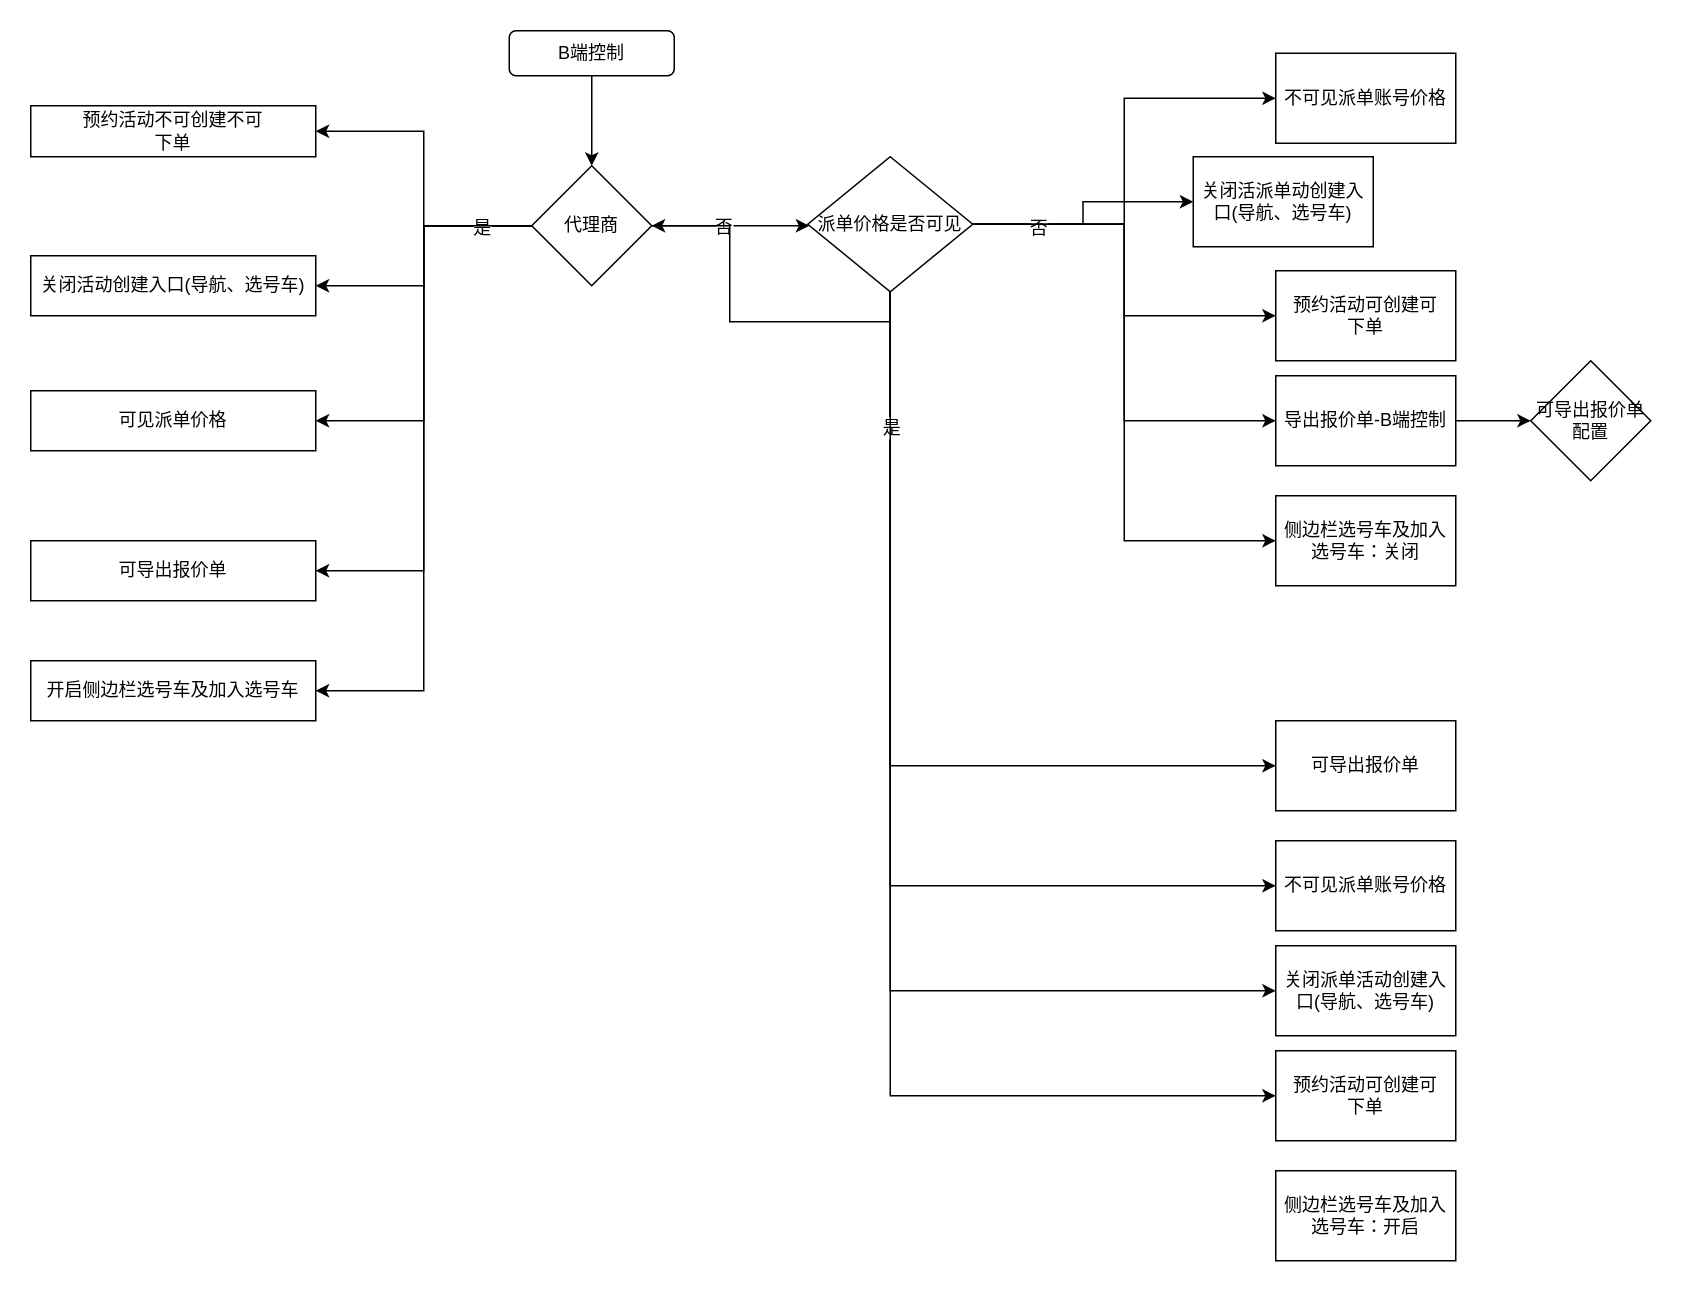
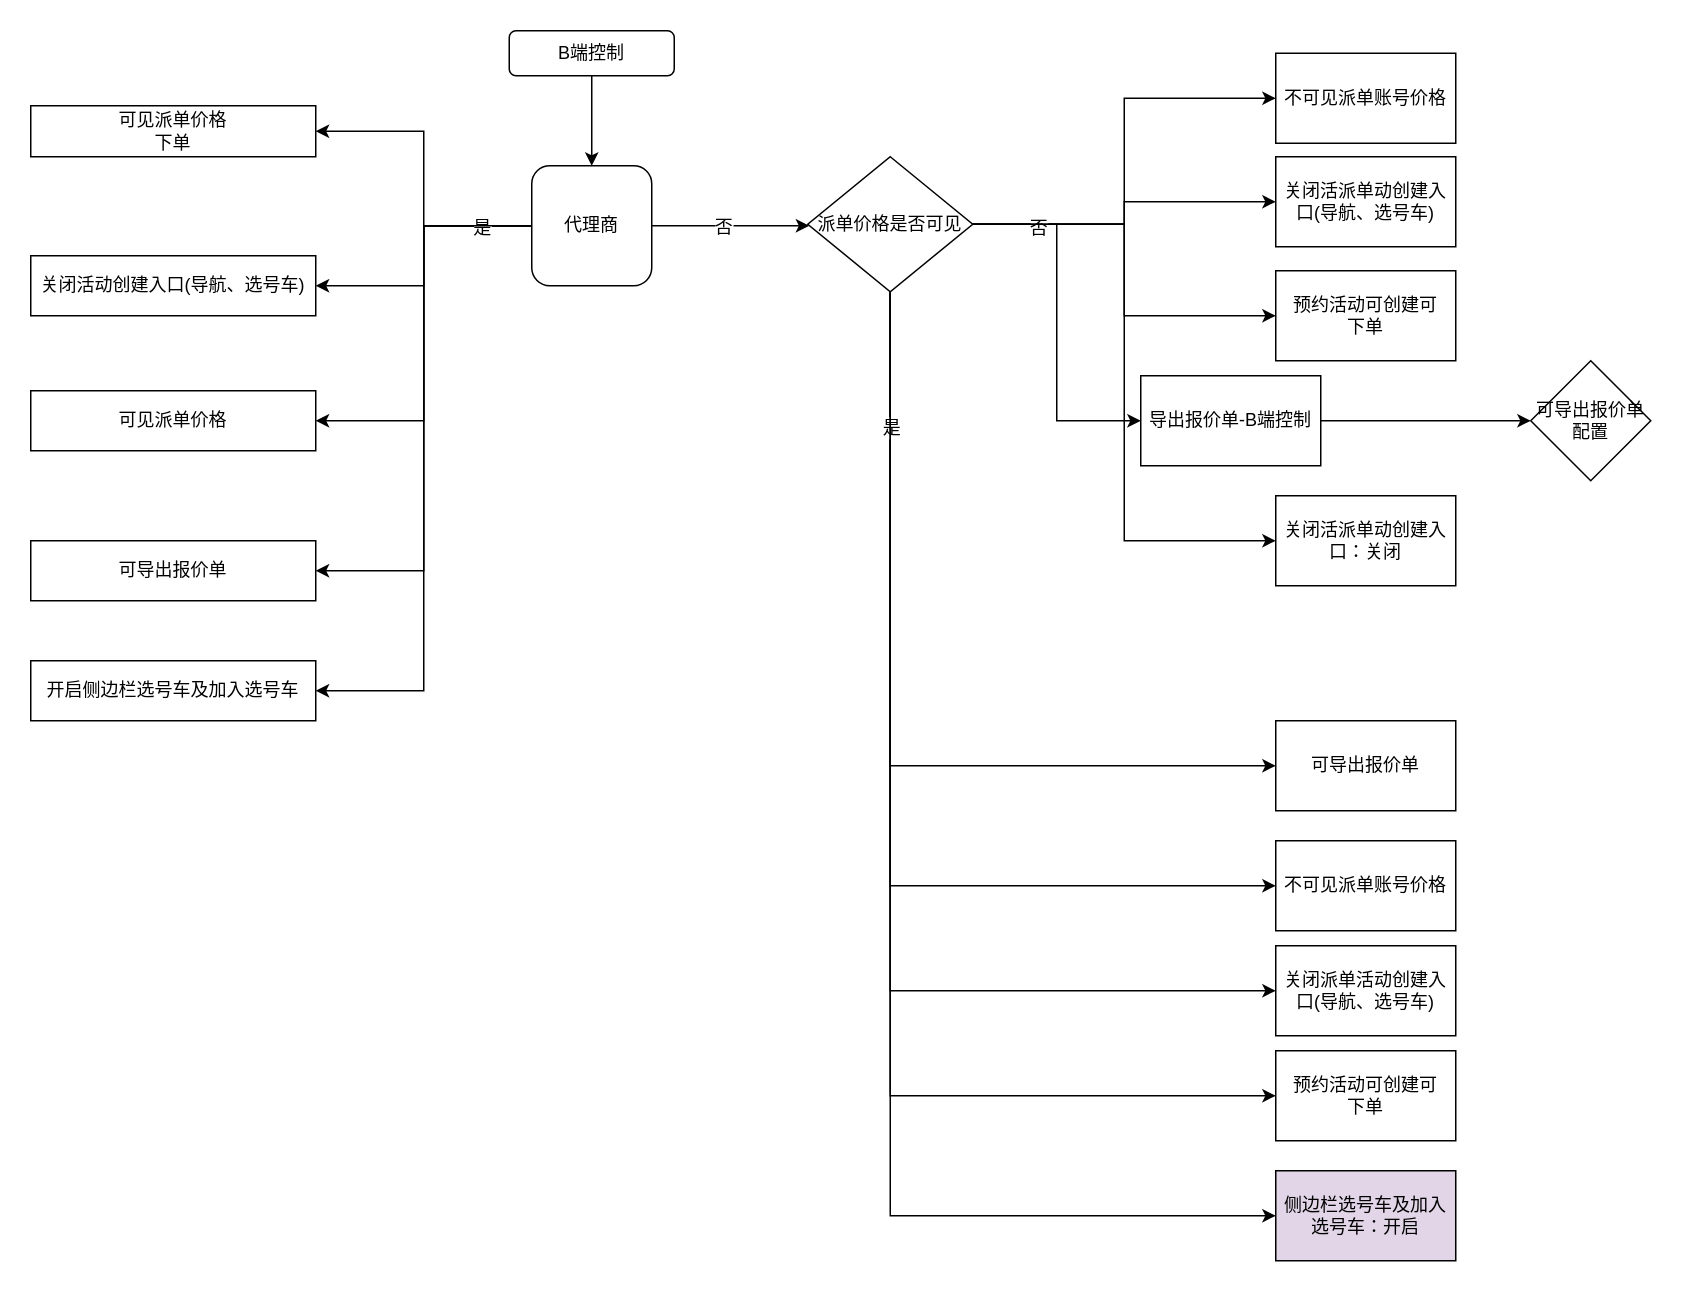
  <mxCell id="0" />
  <mxCell id="1" parent="0" />
  <mxCell id="2" style="edgeStyle=orthogonalEdgeStyle;rounded=0;orthogonalLoop=1;jettySize=auto;html=1;exitX=0.5;exitY=1;exitDx=0;exitDy=0;entryX=0.5;entryY=0;entryDx=0;entryDy=0;" parent="1" source="3" target="12" edge="1"><mxGeometry relative="1" as="geometry" /></mxCell>
  <mxCell id="3" value="B端控制" style="rounded=1;whiteSpace=wrap;html=1;" parent="1" vertex="1"><mxGeometry x="339" y="20" width="110" height="30" as="geometry" /></mxCell>
  <mxCell id="4" style="edgeStyle=orthogonalEdgeStyle;rounded=0;orthogonalLoop=1;jettySize=auto;html=1;exitX=1;exitY=0.5;exitDx=0;exitDy=0;entryX=0;entryY=0.5;entryDx=0;entryDy=0;" parent="1" source="12" edge="1"><mxGeometry relative="1" as="geometry"><mxPoint x="539" y="150" as="targetPoint" /></mxGeometry></mxCell>
  <mxCell id="5" value="否" style="text;html=1;resizable=0;points=[];align=center;verticalAlign=middle;labelBackgroundColor=#ffffff;" parent="4" vertex="1" connectable="0"><mxGeometry x="-0.105" relative="1" as="geometry"><mxPoint as="offset" /></mxGeometry></mxCell>
  <mxCell id="6" style="edgeStyle=orthogonalEdgeStyle;rounded=0;orthogonalLoop=1;jettySize=auto;html=1;exitX=0;exitY=0.5;exitDx=0;exitDy=0;entryX=1;entryY=0.5;entryDx=0;entryDy=0;" parent="1" source="12" target="13" edge="1"><mxGeometry relative="1" as="geometry" /></mxCell>
  <mxCell id="7" style="edgeStyle=orthogonalEdgeStyle;rounded=0;orthogonalLoop=1;jettySize=auto;html=1;exitX=0;exitY=0.5;exitDx=0;exitDy=0;entryX=1;entryY=0.5;entryDx=0;entryDy=0;" parent="1" source="12" target="27" edge="1"><mxGeometry relative="1" as="geometry" /></mxCell>
  <mxCell id="8" style="edgeStyle=orthogonalEdgeStyle;rounded=0;orthogonalLoop=1;jettySize=auto;html=1;exitX=0;exitY=0.5;exitDx=0;exitDy=0;entryX=1;entryY=0.5;entryDx=0;entryDy=0;" parent="1" source="12" target="28" edge="1"><mxGeometry relative="1" as="geometry" /></mxCell>
  <mxCell id="9" style="edgeStyle=orthogonalEdgeStyle;rounded=0;orthogonalLoop=1;jettySize=auto;html=1;exitX=0;exitY=0.5;exitDx=0;exitDy=0;entryX=1;entryY=0.5;entryDx=0;entryDy=0;" parent="1" source="12" target="29" edge="1"><mxGeometry relative="1" as="geometry" /></mxCell>
  <mxCell id="10" value="是" style="text;html=1;resizable=0;points=[];align=center;verticalAlign=middle;labelBackgroundColor=#ffffff;" parent="9" vertex="1" connectable="0"><mxGeometry x="-0.82" y="1" relative="1" as="geometry"><mxPoint as="offset" /></mxGeometry></mxCell>
  <mxCell id="11" style="edgeStyle=orthogonalEdgeStyle;rounded=0;orthogonalLoop=1;jettySize=auto;html=1;exitX=0;exitY=0.5;exitDx=0;exitDy=0;entryX=1;entryY=0.5;entryDx=0;entryDy=0;" parent="1" source="12" target="36" edge="1"><mxGeometry relative="1" as="geometry" /></mxCell>
- <mxCell id="12" value="代理商" style="rhombus;whiteSpace=wrap;html=1;" parent="1" vertex="1"><mxGeometry x="354" y="110" width="80" height="80" as="geometry" /></mxCell>
- <mxCell id="13" value="预约活动不可创建不可&lt;br&gt;下单" style="rounded=0;whiteSpace=wrap;html=1;" parent="1" vertex="1"><mxGeometry x="20" y="70" width="190" height="34" as="geometry" /></mxCell>
+ <mxCell id="12" value="代理商" style="whiteSpace=wrap;html=1;rounded=1;" parent="1" vertex="1"><mxGeometry x="354" y="110" width="80" height="80" as="geometry" /></mxCell>
+ <mxCell id="13" value="可见派单价格&lt;br&gt;下单" style="rounded=0;whiteSpace=wrap;html=1;" parent="1" vertex="1"><mxGeometry x="20" y="70" width="190" height="34" as="geometry" /></mxCell>
  <mxCell id="14" value="" style="edgeStyle=orthogonalEdgeStyle;rounded=0;orthogonalLoop=1;jettySize=auto;html=1;exitX=0.5;exitY=1;exitDx=0;exitDy=0;entryX=0;entryY=0.5;entryDx=0;entryDy=0;" parent="1" source="26" target="35" edge="1"><mxGeometry relative="1" as="geometry"><mxPoint x="593" y="370" as="targetPoint" /></mxGeometry></mxCell>
  <mxCell id="15" value="" style="edgeStyle=orthogonalEdgeStyle;rounded=0;orthogonalLoop=1;jettySize=auto;html=1;exitX=1;exitY=0.5;exitDx=0;exitDy=0;entryX=0;entryY=0.5;entryDx=0;entryDy=0;" parent="1" source="26" target="30" edge="1"><mxGeometry relative="1" as="geometry" /></mxCell>
  <mxCell id="16" style="edgeStyle=orthogonalEdgeStyle;rounded=0;orthogonalLoop=1;jettySize=auto;html=1;exitX=1;exitY=0.5;exitDx=0;exitDy=0;entryX=0;entryY=0.5;entryDx=0;entryDy=0;" parent="1" source="26" target="31" edge="1"><mxGeometry relative="1" as="geometry" /></mxCell>
  <mxCell id="17" style="edgeStyle=orthogonalEdgeStyle;rounded=0;orthogonalLoop=1;jettySize=auto;html=1;exitX=1;exitY=0.5;exitDx=0;exitDy=0;entryX=0;entryY=0.5;entryDx=0;entryDy=0;" parent="1" source="26" target="32" edge="1"><mxGeometry relative="1" as="geometry" /></mxCell>
  <mxCell id="18" value="否" style="text;html=1;resizable=0;points=[];align=center;verticalAlign=middle;labelBackgroundColor=#ffffff;" parent="17" vertex="1" connectable="0"><mxGeometry x="-0.67" y="-2" relative="1" as="geometry"><mxPoint as="offset" /></mxGeometry></mxCell>
  <mxCell id="19" style="edgeStyle=orthogonalEdgeStyle;rounded=0;orthogonalLoop=1;jettySize=auto;html=1;exitX=0.5;exitY=1;exitDx=0;exitDy=0;entryX=0;entryY=0.5;entryDx=0;entryDy=0;" parent="1" source="26" target="33" edge="1"><mxGeometry relative="1" as="geometry" /></mxCell>
  <mxCell id="20" style="edgeStyle=orthogonalEdgeStyle;rounded=0;orthogonalLoop=1;jettySize=auto;html=1;exitX=0.5;exitY=1;exitDx=0;exitDy=0;entryX=0;entryY=0.5;entryDx=0;entryDy=0;" parent="1" source="26" target="34" edge="1"><mxGeometry relative="1" as="geometry" /></mxCell>
  <mxCell id="21" value="是" style="text;html=1;resizable=0;points=[];align=center;verticalAlign=middle;labelBackgroundColor=#ffffff;" parent="20" vertex="1" connectable="0"><mxGeometry x="-0.772" relative="1" as="geometry"><mxPoint as="offset" /></mxGeometry></mxCell>
  <mxCell id="22" style="edgeStyle=orthogonalEdgeStyle;rounded=0;orthogonalLoop=1;jettySize=auto;html=1;exitX=1;exitY=0.5;exitDx=0;exitDy=0;entryX=0;entryY=0.5;entryDx=0;entryDy=0;" parent="1" source="26" target="39" edge="1"><mxGeometry relative="1" as="geometry" /></mxCell>
  <mxCell id="23" style="edgeStyle=orthogonalEdgeStyle;rounded=0;orthogonalLoop=1;jettySize=auto;html=1;exitX=0.5;exitY=1;exitDx=0;exitDy=0;entryX=0;entryY=0.5;entryDx=0;entryDy=0;" parent="1" source="26" target="37" edge="1"><mxGeometry relative="1" as="geometry" /></mxCell>
  <mxCell id="24" style="edgeStyle=orthogonalEdgeStyle;rounded=0;orthogonalLoop=1;jettySize=auto;html=1;exitX=1;exitY=0.5;exitDx=0;exitDy=0;entryX=0;entryY=0.5;entryDx=0;entryDy=0;" parent="1" source="26" target="40" edge="1"><mxGeometry relative="1" as="geometry" /></mxCell>
- <mxCell id="25" style="edgeStyle=orthogonalEdgeStyle;rounded=0;orthogonalLoop=1;jettySize=auto;html=1;exitX=0.5;exitY=1;exitDx=0;exitDy=0;" parent="1" source="26" target="12" edge="1"><mxGeometry relative="1" as="geometry" /></mxCell>
+ <mxCell id="25" style="edgeStyle=orthogonalEdgeStyle;rounded=0;orthogonalLoop=1;jettySize=auto;html=1;exitX=0.5;exitY=1;exitDx=0;exitDy=0;entryX=0;entryY=0.5;entryDx=0;entryDy=0;" parent="1" source="26" target="41" edge="1"><mxGeometry relative="1" as="geometry" /></mxCell>
  <mxCell id="26" value="&lt;span&gt;派单价格是否可见&lt;/span&gt;" style="rhombus;whiteSpace=wrap;html=1;" parent="1" vertex="1"><mxGeometry x="538" y="104" width="110" height="90" as="geometry" /></mxCell>
  <mxCell id="27" value="关闭活动创建入口(导航、选号车)" style="rounded=0;whiteSpace=wrap;html=1;" parent="1" vertex="1"><mxGeometry x="20" y="170" width="190" height="40" as="geometry" /></mxCell>
  <mxCell id="28" value="可见派单价格" style="rounded=0;whiteSpace=wrap;html=1;" parent="1" vertex="1"><mxGeometry x="20" y="260" width="190" height="40" as="geometry" /></mxCell>
  <mxCell id="29" value="可导出报价单" style="rounded=0;whiteSpace=wrap;html=1;" parent="1" vertex="1"><mxGeometry x="20" y="360" width="190" height="40" as="geometry" /></mxCell>
  <mxCell id="30" value="不可见派单账号价格" style="rounded=0;whiteSpace=wrap;html=1;" parent="1" vertex="1"><mxGeometry x="850" y="35" width="120" height="60" as="geometry" /></mxCell>
- <mxCell id="31" value="关闭活派单动创建入口(导航、选号车)" style="rounded=0;whiteSpace=wrap;html=1;" parent="1" vertex="1"><mxGeometry x="795" y="104" width="120" height="60" as="geometry" /></mxCell>
+ <mxCell id="31" value="关闭活派单动创建入口(导航、选号车)" style="rounded=0;whiteSpace=wrap;html=1;" parent="1" vertex="1"><mxGeometry x="850" y="104" width="120" height="60" as="geometry" /></mxCell>
  <mxCell id="32" value="预约活动可创建可&lt;br&gt;下单" style="rounded=0;whiteSpace=wrap;html=1;" parent="1" vertex="1"><mxGeometry x="850" y="180" width="120" height="60" as="geometry" /></mxCell>
  <mxCell id="33" value="关闭派单活动创建入口(导航、选号车)" style="rounded=0;whiteSpace=wrap;html=1;" parent="1" vertex="1"><mxGeometry x="850" y="630" width="120" height="60" as="geometry" /></mxCell>
  <mxCell id="34" value="预约活动可创建可&lt;br&gt;下单" style="rounded=0;whiteSpace=wrap;html=1;" parent="1" vertex="1"><mxGeometry x="850" y="700" width="120" height="60" as="geometry" /></mxCell>
  <mxCell id="35" value="不可见派单账号价格" style="rounded=0;whiteSpace=wrap;html=1;" parent="1" vertex="1"><mxGeometry x="850" y="560" width="120" height="60" as="geometry" /></mxCell>
  <mxCell id="36" value="开启侧边栏选号车及加入选号车&lt;br&gt;" style="rounded=0;whiteSpace=wrap;html=1;" parent="1" vertex="1"><mxGeometry x="20" y="440" width="190" height="40" as="geometry" /></mxCell>
  <mxCell id="37" value="可导出报价单" style="rounded=0;whiteSpace=wrap;html=1;" parent="1" vertex="1"><mxGeometry x="850" y="480" width="120" height="60" as="geometry" /></mxCell>
  <mxCell id="38" style="edgeStyle=orthogonalEdgeStyle;rounded=0;orthogonalLoop=1;jettySize=auto;html=1;exitX=1;exitY=0.5;exitDx=0;exitDy=0;entryX=0;entryY=0.5;entryDx=0;entryDy=0;" edge="1" parent="1" source="39" target="42"><mxGeometry relative="1" as="geometry" /></mxCell>
- <mxCell id="39" value="导出报价单-B端控制" style="rounded=0;whiteSpace=wrap;html=1;" parent="1" vertex="1"><mxGeometry x="850" y="250" width="120" height="60" as="geometry" /></mxCell>
- <mxCell id="40" value="&lt;span&gt;侧边栏选号车及加入选号车：关闭&lt;/span&gt;" style="rounded=0;whiteSpace=wrap;html=1;" parent="1" vertex="1"><mxGeometry x="850" y="330" width="120" height="60" as="geometry" /></mxCell>
- <mxCell id="41" value="&lt;span&gt;侧边栏选号车及加入选号车：开启&lt;/span&gt;" style="rounded=0;whiteSpace=wrap;html=1;" parent="1" vertex="1"><mxGeometry x="850" y="780" width="120" height="60" as="geometry" /></mxCell>
+ <mxCell id="39" value="导出报价单-B端控制" style="rounded=0;whiteSpace=wrap;html=1;" parent="1" vertex="1"><mxGeometry x="760" y="250" width="120" height="60" as="geometry" /></mxCell>
+ <mxCell id="40" value="&lt;span&gt;关闭活派单动创建入口：关闭&lt;/span&gt;" style="rounded=0;whiteSpace=wrap;html=1;" parent="1" vertex="1"><mxGeometry x="850" y="330" width="120" height="60" as="geometry" /></mxCell>
+ <mxCell id="41" value="&lt;span&gt;侧边栏选号车及加入选号车：开启&lt;/span&gt;" style="rounded=0;whiteSpace=wrap;html=1;fillColor=#e1d5e7;" parent="1" vertex="1"><mxGeometry x="850" y="780" width="120" height="60" as="geometry" /></mxCell>
  <mxCell id="42" value="可导出报价单配置" style="rhombus;whiteSpace=wrap;html=1;" vertex="1" parent="1"><mxGeometry x="1020" y="240" width="80" height="80" as="geometry" /></mxCell>
